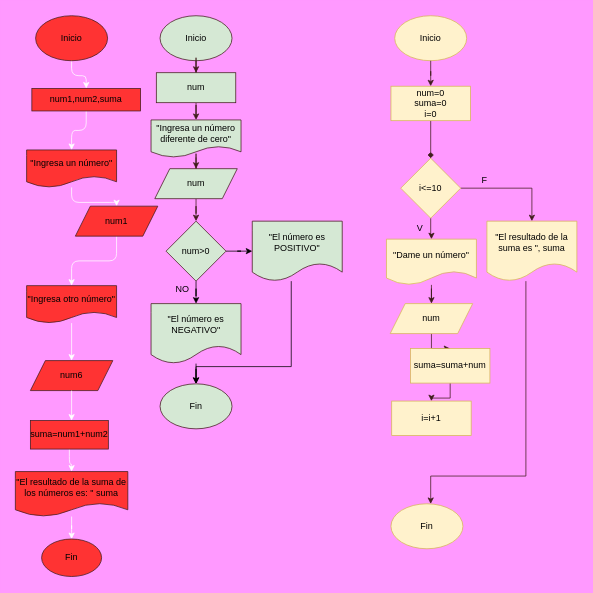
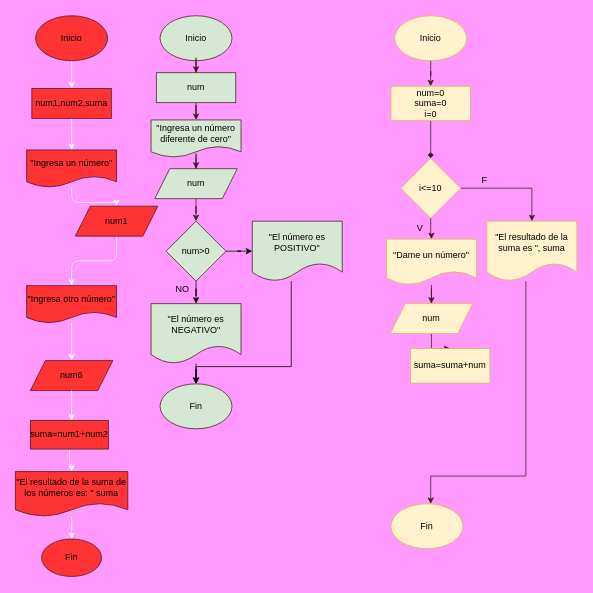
  <mxCell id="0" />
  <mxCell id="1" parent="0" />
  <mxCell id="2" value="" style="edgeStyle=orthogonalEdgeStyle;curved=0;rounded=1;sketch=0;orthogonalLoop=1;jettySize=auto;html=1;fontColor=#FFFFFF;strokeColor=#FFFFFF;" parent="1" source="3" target="9" edge="1"><mxGeometry relative="1" as="geometry" /></mxCell>
  <mxCell id="3" value="Inicio" style="ellipse;whiteSpace=wrap;html=1;rounded=0;sketch=0;strokeColor=#401D1C;fillColor=#FF3333;" parent="1" vertex="1"><mxGeometry x="47" y="20" width="96" height="60" as="geometry" /></mxCell>
  <mxCell id="4" value="" style="edgeStyle=orthogonalEdgeStyle;curved=0;rounded=1;sketch=0;orthogonalLoop=1;jettySize=auto;html=1;fontColor=#FFFFFF;strokeColor=#FFFFFF;" parent="1" source="5" target="7" edge="1"><mxGeometry relative="1" as="geometry" /></mxCell>
  <mxCell id="5" value="&quot;Ingresa un número&quot;" style="shape=document;whiteSpace=wrap;html=1;boundedLbl=1;rounded=0;sketch=0;fontColor=default;strokeColor=#401D1C;fillColor=#FF3333;" parent="1" vertex="1"><mxGeometry x="35" y="199" width="120" height="50" as="geometry" /></mxCell>
  <mxCell id="6" value="" style="edgeStyle=orthogonalEdgeStyle;curved=0;rounded=1;sketch=0;orthogonalLoop=1;jettySize=auto;html=1;fontColor=#FFFFFF;strokeColor=#FFFFFF;" parent="1" source="7" target="11" edge="1"><mxGeometry relative="1" as="geometry" /></mxCell>
  <mxCell id="7" value="num1" style="shape=parallelogram;perimeter=parallelogramPerimeter;whiteSpace=wrap;html=1;fixedSize=1;rounded=0;sketch=0;fontColor=default;strokeColor=#401D1C;fillColor=#FF3333;" parent="1" vertex="1"><mxGeometry x="100" y="274" width="110" height="40" as="geometry" /></mxCell>
  <mxCell id="8" value="" style="edgeStyle=orthogonalEdgeStyle;curved=0;rounded=1;sketch=0;orthogonalLoop=1;jettySize=auto;html=1;fontColor=#FFFFFF;strokeColor=#FFFFFF;" parent="1" source="9" target="5" edge="1"><mxGeometry relative="1" as="geometry" /></mxCell>
- <mxCell id="9" value="num1,num2,suma" style="rounded=0;whiteSpace=wrap;html=1;sketch=0;fontColor=default;strokeColor=#401D1C;fillColor=#FF3333;" parent="1" vertex="1"><mxGeometry x="42" y="117" width="145" height="30" as="geometry" /></mxCell>
+ <mxCell id="9" value="num1,num2,suma" style="rounded=0;whiteSpace=wrap;html=1;sketch=0;fontColor=default;strokeColor=#401D1C;fillColor=#FF3333;" parent="1" vertex="1"><mxGeometry x="42" y="117" width="106" height="40" as="geometry" /></mxCell>
  <mxCell id="10" value="" style="edgeStyle=orthogonalEdgeStyle;curved=0;rounded=1;sketch=0;orthogonalLoop=1;jettySize=auto;html=1;fontColor=#FFFFFF;strokeColor=#FFFFFF;" parent="1" source="11" target="12" edge="1"><mxGeometry relative="1" as="geometry" /></mxCell>
  <mxCell id="11" value="&quot;Ingresa otro número&quot;" style="shape=document;whiteSpace=wrap;html=1;boundedLbl=1;rounded=0;sketch=0;fontColor=default;strokeColor=#401D1C;fillColor=#FF3333;" parent="1" vertex="1"><mxGeometry x="35" y="380" width="120" height="50" as="geometry" /></mxCell>
  <mxCell id="12" value="num6" style="shape=parallelogram;perimeter=parallelogramPerimeter;whiteSpace=wrap;html=1;fixedSize=1;rounded=0;sketch=0;fontColor=default;strokeColor=#401D1C;fillColor=#FF3333;" parent="1" vertex="1"><mxGeometry x="40" y="480" width="110" height="40" as="geometry" /></mxCell>
  <mxCell id="13" value="" style="edgeStyle=orthogonalEdgeStyle;curved=0;rounded=1;sketch=0;orthogonalLoop=1;jettySize=auto;html=1;fontColor=#FFFFFF;strokeColor=#FFFFFF;" parent="1" source="14" target="16" edge="1"><mxGeometry relative="1" as="geometry" /></mxCell>
  <mxCell id="14" value="suma=num1+num2" style="rounded=0;whiteSpace=wrap;html=1;sketch=0;fontColor=default;strokeColor=#401D1C;fillColor=#FF3333;" parent="1" vertex="1"><mxGeometry x="40" y="560" width="104" height="38" as="geometry" /></mxCell>
  <mxCell id="15" value="" style="edgeStyle=orthogonalEdgeStyle;curved=0;rounded=1;sketch=0;orthogonalLoop=1;jettySize=auto;html=1;fontColor=#FFFFFF;strokeColor=#FFFFFF;" parent="1" source="16" target="17" edge="1"><mxGeometry relative="1" as="geometry" /></mxCell>
  <mxCell id="16" value="&quot;El resultado de la suma de los números es: &quot; suma" style="shape=document;whiteSpace=wrap;html=1;boundedLbl=1;rounded=0;sketch=0;fontColor=default;strokeColor=#401D1C;fillColor=#FF3333;" parent="1" vertex="1"><mxGeometry x="20" y="628" width="150" height="60" as="geometry" /></mxCell>
  <mxCell id="17" value="Fin" style="ellipse;whiteSpace=wrap;html=1;rounded=0;sketch=0;fontColor=default;strokeColor=#401D1C;fillColor=#FF3333;" parent="1" vertex="1"><mxGeometry x="55" y="718" width="80" height="50" as="geometry" /></mxCell>
  <mxCell id="18" value="" style="endArrow=classic;html=1;rounded=1;sketch=0;fontColor=#FFFFFF;strokeColor=#FFFFFF;curved=0;exitX=0.5;exitY=1;exitDx=0;exitDy=0;" parent="1" source="12" edge="1"><mxGeometry width="50" height="50" relative="1" as="geometry"><mxPoint x="31" y="420" as="sourcePoint" /><mxPoint x="95" y="560" as="targetPoint" /></mxGeometry></mxCell>
  <mxCell id="19" value="Inicio" style="ellipse;whiteSpace=wrap;html=1;rounded=0;sketch=0;strokeColor=#401D1C;fillColor=#D5E8D4;" vertex="1" parent="1"><mxGeometry x="213" y="20" width="96" height="60" as="geometry" /></mxCell>
  <mxCell id="20" value="" style="edgeStyle=orthogonalEdgeStyle;curved=0;rounded=0;sketch=0;orthogonalLoop=1;jettySize=auto;html=1;fontColor=default;strokeColor=#401D1C;fontSize=12;fillColor=#D5E8D4;exitX=0.5;exitY=1;exitDx=0;exitDy=0;" edge="1" parent="1" target="26" source="19"><mxGeometry relative="1" as="geometry"><mxPoint x="261" y="85" as="sourcePoint" /></mxGeometry></mxCell>
  <mxCell id="21" value="" style="edgeStyle=orthogonalEdgeStyle;curved=0;rounded=0;sketch=0;orthogonalLoop=1;jettySize=auto;html=1;fontColor=default;strokeColor=#401D1C;fontSize=12;fillColor=#D5E8D4;" edge="1" parent="1" source="22" target="24"><mxGeometry relative="1" as="geometry" /></mxCell>
  <mxCell id="22" value="&quot;Ingresa un número diferente de cero&quot;" style="shape=document;whiteSpace=wrap;html=1;boundedLbl=1;rounded=0;sketch=0;fontColor=default;strokeColor=#401D1C;fillColor=#D5E8D4;" vertex="1" parent="1"><mxGeometry x="201" y="159" width="120" height="50" as="geometry" /></mxCell>
  <mxCell id="23" value="" style="edgeStyle=orthogonalEdgeStyle;curved=0;rounded=0;sketch=0;orthogonalLoop=1;jettySize=auto;html=1;fontColor=default;strokeColor=#401D1C;fontSize=12;fillColor=#D5E8D4;entryX=0.5;entryY=0;entryDx=0;entryDy=0;" edge="1" parent="1" source="24" target="29"><mxGeometry relative="1" as="geometry"><mxPoint x="261" y="385" as="targetPoint" /></mxGeometry></mxCell>
  <mxCell id="24" value="num" style="shape=parallelogram;perimeter=parallelogramPerimeter;whiteSpace=wrap;html=1;fixedSize=1;rounded=0;sketch=0;fontColor=default;strokeColor=#401D1C;fillColor=#D5E8D4;" vertex="1" parent="1"><mxGeometry x="206" y="224" width="110" height="40" as="geometry" /></mxCell>
  <mxCell id="25" value="" style="edgeStyle=orthogonalEdgeStyle;curved=0;rounded=0;sketch=0;orthogonalLoop=1;jettySize=auto;html=1;fontColor=default;strokeColor=#401D1C;fontSize=12;fillColor=#D5E8D4;" edge="1" parent="1" source="26" target="22"><mxGeometry relative="1" as="geometry" /></mxCell>
  <mxCell id="26" value="num" style="rounded=0;whiteSpace=wrap;html=1;sketch=0;fontColor=default;strokeColor=#401D1C;fillColor=#D5E8D4;" vertex="1" parent="1"><mxGeometry x="208" y="96" width="106" height="40" as="geometry" /></mxCell>
  <mxCell id="27" value="" style="edgeStyle=orthogonalEdgeStyle;rounded=0;orthogonalLoop=1;jettySize=auto;html=1;" edge="1" parent="1" source="29" target="31"><mxGeometry relative="1" as="geometry" /></mxCell>
  <mxCell id="28" value="" style="edgeStyle=orthogonalEdgeStyle;rounded=0;orthogonalLoop=1;jettySize=auto;html=1;" edge="1" parent="1" source="29" target="33"><mxGeometry relative="1" as="geometry" /></mxCell>
  <mxCell id="29" value="num&amp;gt;0" style="rhombus;whiteSpace=wrap;html=1;strokeColor=#401D1C;fillColor=#D5E8D4;" vertex="1" parent="1"><mxGeometry x="221" y="294" width="80" height="80" as="geometry" /></mxCell>
  <mxCell id="30" style="edgeStyle=orthogonalEdgeStyle;rounded=0;orthogonalLoop=1;jettySize=auto;html=1;" edge="1" parent="1" source="31" target="36"><mxGeometry relative="1" as="geometry"><Array as="points"><mxPoint x="388" y="488" /><mxPoint x="261" y="488" /></Array></mxGeometry></mxCell>
  <mxCell id="31" value="&lt;span style=&quot;&quot;&gt;&quot;El número es POSITIVO&quot;&lt;/span&gt;" style="shape=document;whiteSpace=wrap;html=1;boundedLbl=1;strokeColor=#401D1C;fillColor=#D5E8D4;" vertex="1" parent="1"><mxGeometry x="336" y="294" width="120" height="80" as="geometry" /></mxCell>
  <mxCell id="32" value="" style="edgeStyle=orthogonalEdgeStyle;rounded=0;orthogonalLoop=1;jettySize=auto;html=1;" edge="1" parent="1" source="33" target="36"><mxGeometry relative="1" as="geometry" /></mxCell>
  <mxCell id="33" value="&lt;span style=&quot;&quot;&gt;&quot;El número es NEGATIVO&quot;&lt;/span&gt;" style="shape=document;whiteSpace=wrap;html=1;boundedLbl=1;strokeColor=#401D1C;fillColor=#D5E8D4;" vertex="1" parent="1"><mxGeometry x="201" y="404" width="120" height="80" as="geometry" /></mxCell>
  <mxCell id="34" value="NO" style="text;html=1;strokeColor=none;fillColor=none;align=center;verticalAlign=middle;whiteSpace=wrap;rounded=0;" vertex="1" parent="1"><mxGeometry x="213" y="370" width="60" height="30" as="geometry" /></mxCell>
  <mxCell id="35" value="V" style="text;html=1;strokeColor=none;fillColor=none;align=center;verticalAlign=middle;whiteSpace=wrap;rounded=0;" vertex="1" parent="1"><mxGeometry x="530" y="288" width="60" height="30" as="geometry" /></mxCell>
  <mxCell id="36" value="Fin" style="ellipse;whiteSpace=wrap;html=1;rounded=0;sketch=0;strokeColor=#401D1C;fillColor=#D5E8D4;" vertex="1" parent="1"><mxGeometry x="213" y="511" width="96" height="60" as="geometry" /></mxCell>
  <mxCell id="37" value="Inicio" style="ellipse;whiteSpace=wrap;html=1;rounded=0;sketch=0;strokeColor=#d6b656;fillColor=#fff2cc;" vertex="1" parent="1"><mxGeometry x="526" y="20" width="96" height="60" as="geometry" /></mxCell>
  <mxCell id="38" value="" style="edgeStyle=orthogonalEdgeStyle;curved=0;rounded=0;sketch=0;orthogonalLoop=1;jettySize=auto;html=1;fontColor=default;strokeColor=#401D1C;fontSize=12;fillColor=#fff2cc;exitX=0.5;exitY=1;exitDx=0;exitDy=0;" edge="1" parent="1" source="37" target="40"><mxGeometry relative="1" as="geometry"><mxPoint x="574" y="85" as="sourcePoint" /></mxGeometry></mxCell>
  <mxCell id="39" value="" style="edgeStyle=orthogonalEdgeStyle;curved=0;rounded=0;sketch=0;orthogonalLoop=1;jettySize=auto;html=1;fontColor=default;strokeColor=#401D1C;fontSize=11;fillColor=#fff2cc;entryX=0.5;entryY=0;entryDx=0;entryDy=0;endArrow=diamond;" edge="1" parent="1" source="40" target="43"><mxGeometry relative="1" as="geometry"><mxPoint x="575" y="213" as="targetPoint" /></mxGeometry></mxCell>
  <mxCell id="40" value="num=0&lt;br&gt;suma=0&lt;br&gt;i=0" style="rounded=0;whiteSpace=wrap;html=1;sketch=0;strokeColor=#d6b656;fillColor=#fff2cc;" vertex="1" parent="1"><mxGeometry x="521" y="114" width="106" height="46" as="geometry" /></mxCell>
  <mxCell id="41" value="" style="edgeStyle=orthogonalEdgeStyle;rounded=0;orthogonalLoop=1;jettySize=auto;html=1;fillColor=#fff2cc;strokeColor=#401D1C;" edge="1" parent="1" source="43" target="45"><mxGeometry relative="1" as="geometry" /></mxCell>
  <mxCell id="42" value="" style="edgeStyle=orthogonalEdgeStyle;rounded=0;orthogonalLoop=1;jettySize=auto;html=1;strokeColor=#401D1C;entryX=0.5;entryY=0;entryDx=0;entryDy=0;exitX=0.5;exitY=1;exitDx=0;exitDy=0;" edge="1" parent="1" source="43" target="47"><mxGeometry relative="1" as="geometry"><Array as="points"><mxPoint x="574" y="314" /><mxPoint x="575" y="314" /></Array></mxGeometry></mxCell>
  <mxCell id="43" value="i&amp;lt;=10" style="rhombus;whiteSpace=wrap;html=1;strokeColor=#d6b656;fillColor=#fff2cc;" vertex="1" parent="1"><mxGeometry x="534" y="210" width="80" height="80" as="geometry" /></mxCell>
  <mxCell id="44" style="edgeStyle=orthogonalEdgeStyle;rounded=0;orthogonalLoop=1;jettySize=auto;html=1;fillColor=#fff2cc;strokeColor=#401D1C;" edge="1" parent="1" source="45" target="48"><mxGeometry relative="1" as="geometry"><Array as="points"><mxPoint x="701" y="634" /><mxPoint x="574" y="634" /></Array></mxGeometry></mxCell>
  <mxCell id="45" value="&lt;span style=&quot;&quot;&gt;&quot;El resultado de la suma es &quot;, suma&lt;/span&gt;" style="shape=document;whiteSpace=wrap;html=1;boundedLbl=1;strokeColor=#d6b656;fillColor=#fff2cc;" vertex="1" parent="1"><mxGeometry x="649" y="294" width="120" height="80" as="geometry" /></mxCell>
  <mxCell id="46" value="" style="edgeStyle=orthogonalEdgeStyle;rounded=0;orthogonalLoop=1;jettySize=auto;html=1;strokeColor=#401D1C;entryX=0.5;entryY=0;entryDx=0;entryDy=0;" edge="1" parent="1" source="47" target="50"><mxGeometry relative="1" as="geometry" /></mxCell>
  <mxCell id="47" value="&lt;span style=&quot;&quot;&gt;&quot;Dame un número&quot;&lt;/span&gt;" style="shape=document;whiteSpace=wrap;html=1;boundedLbl=1;strokeColor=#d6b656;fillColor=#fff2cc;" vertex="1" parent="1"><mxGeometry x="515" y="318" width="120" height="61" as="geometry" /></mxCell>
  <mxCell id="48" value="Fin" style="ellipse;whiteSpace=wrap;html=1;rounded=0;sketch=0;strokeColor=#d6b656;fillColor=#fff2cc;" vertex="1" parent="1"><mxGeometry x="521" y="671" width="96" height="60" as="geometry" /></mxCell>
  <mxCell id="49" value="" style="edgeStyle=orthogonalEdgeStyle;rounded=0;orthogonalLoop=1;jettySize=auto;html=1;strokeColor=#401D1C;entryX=0.5;entryY=0;entryDx=0;entryDy=0;" edge="1" parent="1" source="50" target="52"><mxGeometry relative="1" as="geometry"><mxPoint x="572" y="466" as="targetPoint" /></mxGeometry></mxCell>
  <mxCell id="50" value="num" style="shape=parallelogram;perimeter=parallelogramPerimeter;whiteSpace=wrap;html=1;fixedSize=1;rounded=0;sketch=0;strokeColor=#d6b656;fillColor=#fff2cc;" vertex="1" parent="1"><mxGeometry x="520" y="404" width="110" height="40" as="geometry" /></mxCell>
- <mxCell id="51" value="" style="edgeStyle=orthogonalEdgeStyle;rounded=0;orthogonalLoop=1;jettySize=auto;html=1;strokeColor=#401D1C;" edge="1" parent="1" source="52" target="53"><mxGeometry relative="1" as="geometry" /></mxCell>
  <mxCell id="52" value="suma=suma+num" style="rounded=0;whiteSpace=wrap;html=1;sketch=0;strokeColor=#d6b656;fillColor=#fff2cc;" vertex="1" parent="1"><mxGeometry x="547" y="464" width="106" height="46" as="geometry" /></mxCell>
- <mxCell id="53" value="i=i+1" style="rounded=0;whiteSpace=wrap;html=1;sketch=0;strokeColor=#d6b656;fillColor=#fff2cc;" vertex="1" parent="1"><mxGeometry x="522" y="534" width="106" height="46" as="geometry" /></mxCell>
  <mxCell id="54" value="F" style="text;html=1;strokeColor=none;fillColor=none;align=center;verticalAlign=middle;whiteSpace=wrap;rounded=0;" vertex="1" parent="1"><mxGeometry x="616" y="224" width="60" height="30" as="geometry" /></mxCell>
